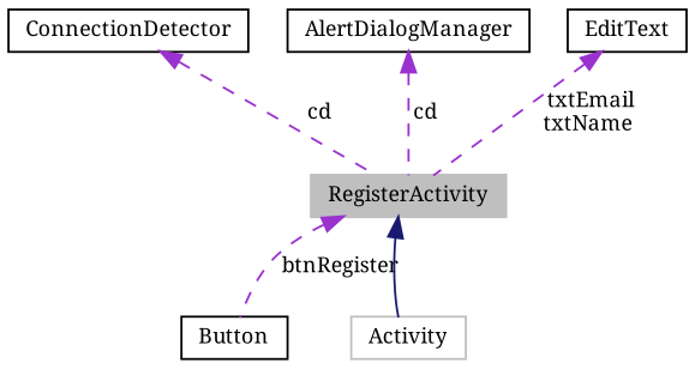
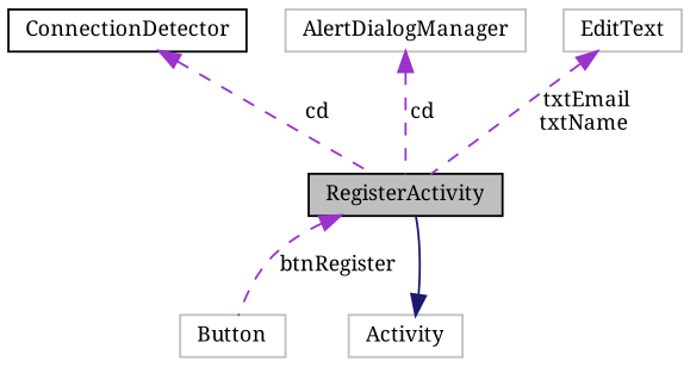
  digraph {
    fontname="Noto Serif"
    node [color=black fillcolor=white fontname="Noto Serif" fontsize=10 shape=record style=filled]
    edge [color=darkorchid3 dir=back fontname="Noto Serif" fontsize=10 labelfontname=Helvetica labelfontsize=10 style=dashed]
-   n1 [color=grey75 fillcolor=grey75 fontcolor=black height=0.2 label=RegisterActivity width=0.4]
-   n2 [height=0.2 label=Button width=0.4]
+   n1 [fillcolor=grey75 fontcolor=black height=0.2 label=RegisterActivity width=0.4]
+   n2 [color=grey75 height=0.2 label=Button width=0.4]
    n3 [color=grey75 height=0.2 label=Activity width=0.4]
    n4 [height=0.2 label=ConnectionDetector width=0.4]
-   n5 [height=0.2 label=AlertDialogManager width=0.4]
-   n6 [height=0.2 label=EditText width=0.4]
+   n5 [color=grey75 height=0.2 label=AlertDialogManager width=0.4]
+   n6 [color=grey75 height=0.2 label=EditText width=0.4]
    n1 -> n2 [label=" btnRegister"]
-   n1 -> n3 [color=midnightblue style=solid]
+   n3 -> n1 [color=midnightblue style=solid]
    n4 -> n1 [label=" cd"]
    n5 -> n1 [label=" cd"]
    n6 -> n1 [label=" txtEmail\ntxtName"]
  }
